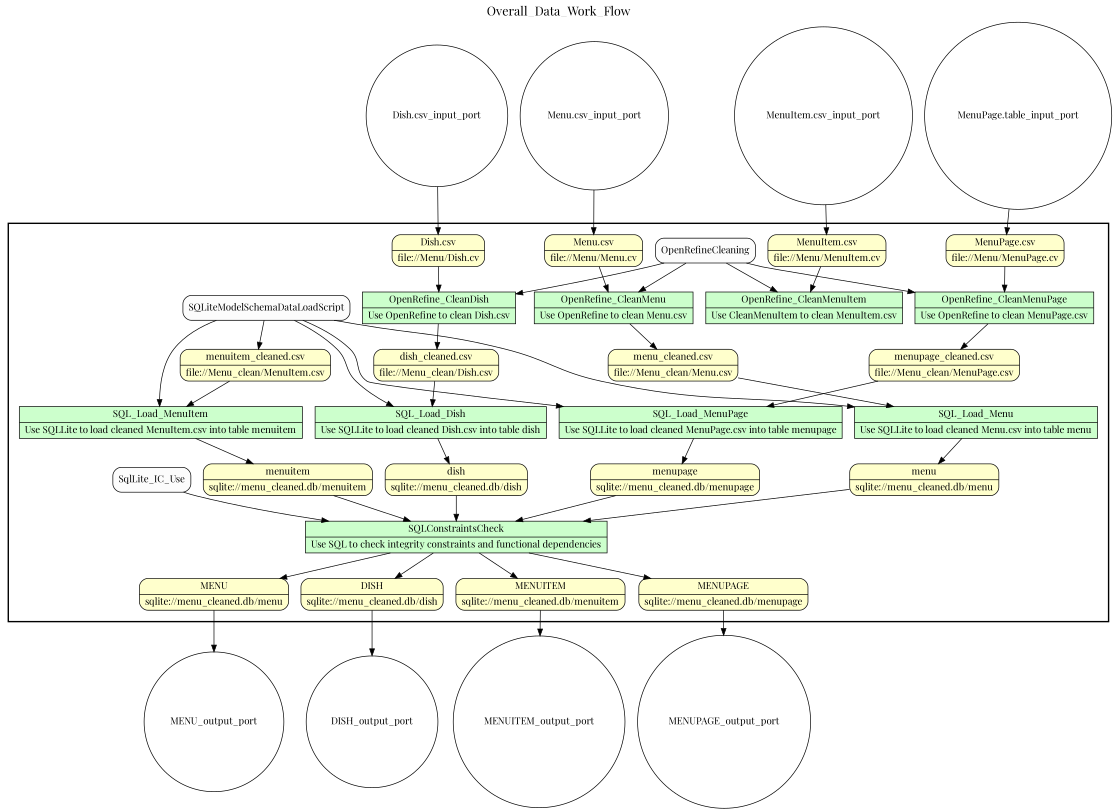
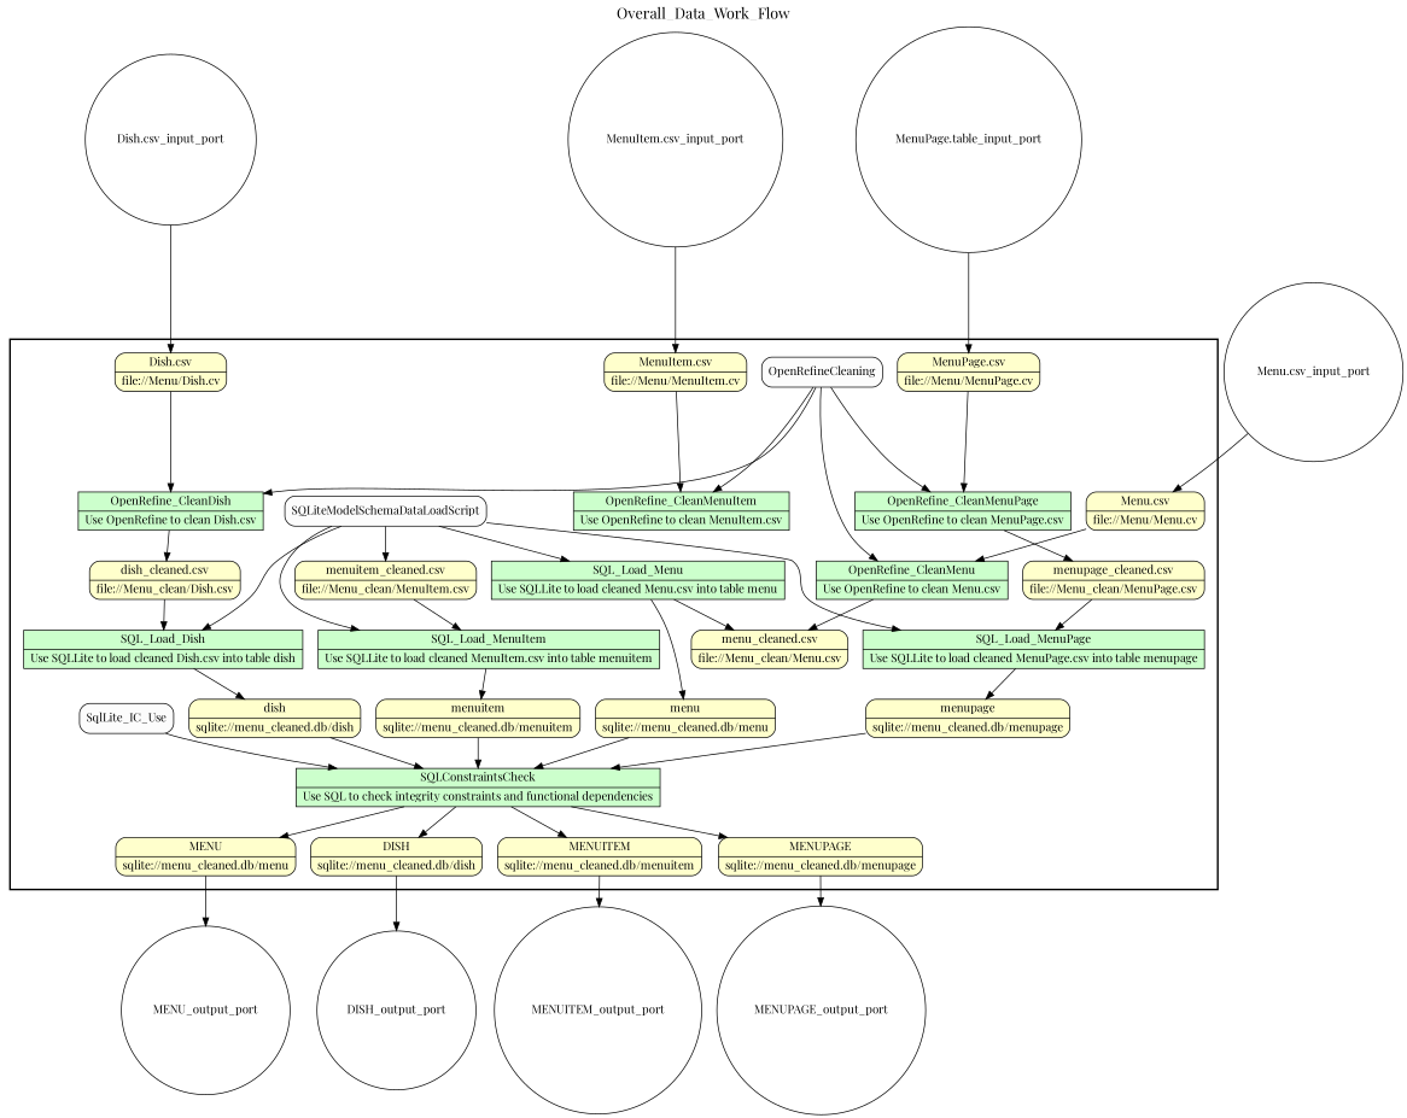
  digraph {
    fontname="Playfair Display"
    fontsize=18
    label=Overall_Data_Work_Flow
    labelloc=t
    rankdir=TB
    node [fillcolor="#FFFFCC" fontname="Playfair Display" peripheries=1 rankdir=LR shape=record style="rounded,filled"]
    edge [fontname="Playfair Display"]
    n1 [fillcolor="#CCFFCC" label="{<f0> OpenRefine_CleanMenu |<f1> Use OpenRefine to clean Menu.csv}" style=filled]
    n2 [label="{<f0> menu_cleaned.csv |<f1> file\://Menu_clean/Menu.csv}"]
    n3 [fillcolor="#CCFFCC" label="{<f0> OpenRefine_CleanDish |<f1> Use OpenRefine to clean Dish.csv}" style=filled]
    n4 [label="{<f0> dish_cleaned.csv |<f1> file\://Menu_clean/Dish.csv}"]
-   n5 [fillcolor="#CCFFCC" label="{<f0> OpenRefine_CleanMenuItem |<f1> Use CleanMenuItem to clean MenuItem.csv}" style=filled]
+   n5 [fillcolor="#CCFFCC" label="{<f0> OpenRefine_CleanMenuItem |<f1> Use OpenRefine to clean MenuItem.csv}" style=filled]
    n6 [label="{<f0> menuitem_cleaned.csv |<f1> file\://Menu_clean/MenuItem.csv}"]
    n7 [fillcolor="#CCFFCC" label="{<f0> OpenRefine_CleanMenuPage |<f1> Use OpenRefine to clean MenuPage.csv}" style=filled]
    n8 [label="{<f0> menupage_cleaned.csv |<f1> file\://Menu_clean/MenuPage.csv}"]
    n9 [fillcolor="#CCFFCC" label="{<f0> SQL_Load_Menu |<f1> Use SQLLite to load cleaned Menu.csv into table menu}" style=filled]
    n10 [label="{<f0> menu |<f1> sqlite\://menu_cleaned.db/menu}"]
    n11 [fillcolor="#CCFFCC" label="{<f0> SQL_Load_Dish |<f1> Use SQLLite to load cleaned Dish.csv into table dish}" style=filled]
    n12 [label="{<f0> dish |<f1> sqlite\://menu_cleaned.db/dish}"]
    n13 [fillcolor="#CCFFCC" label="{<f0> SQL_Load_MenuItem |<f1> Use SQLLite to load cleaned MenuItem.csv into table menuitem}" style=filled]
    n14 [label="{<f0> menuitem |<f1> sqlite\://menu_cleaned.db/menuitem}"]
    n15 [fillcolor="#CCFFCC" label="{<f0> SQL_Load_MenuPage |<f1> Use SQLLite to load cleaned MenuPage.csv into table menupage}" style=filled]
    n16 [label="{<f0> menupage |<f1> sqlite\://menu_cleaned.db/menupage}"]
    n17 [fillcolor="#CCFFCC" label="{<f0> SQLConstraintsCheck |<f1> Use SQL to check integrity constraints and functional dependencies}" style=filled]
    n18 [label="{<f0> MENU |<f1> sqlite\://menu_cleaned.db/menu}"]
    n19 [label="{<f0> DISH |<f1> sqlite\://menu_cleaned.db/dish}"]
    n20 [label="{<f0> MENUITEM |<f1> sqlite\://menu_cleaned.db/menuitem}"]
    n21 [label="{<f0> MENUPAGE |<f1> sqlite\://menu_cleaned.db/menupage}"]
    n22 [label="{<f0> Menu.csv |<f1> file\://Menu/Menu.cv}"]
    n23 [label="{<f0> Dish.csv |<f1> file\://Menu/Dish.cv}"]
    n24 [label="{<f0> MenuItem.csv |<f1> file\://Menu/MenuItem.cv}"]
    n25 [label="{<f0> MenuPage.csv |<f1> file\://Menu/MenuPage.cv}"]
    OpenRefineCleaning [fillcolor="#FCFCFC" shape=box rankdir=""]
    SQLiteModelSchemaDataLoadScript [fillcolor="#FCFCFC" shape=box rankdir=""]
    n28 [fillcolor="#FCFCFC" label=SqlLite_IC_Use shape=box rankdir=""]
    MENU_output_port [fillcolor="#FFFFFF" shape=circle width=0.2 rankdir=""]
    DISH_output_port [fillcolor="#FFFFFF" shape=circle width=0.2 rankdir=""]
    MENUITEM_output_port [fillcolor="#FFFFFF" shape=circle width=0.2 rankdir=""]
    MENUPAGE_output_port [fillcolor="#FFFFFF" shape=circle width=0.2 rankdir=""]
    "Menu.csv_input_port" [fillcolor="#FFFFFF" shape=circle width=0.2 rankdir=""]
    "Dish.csv_input_port" [fillcolor="#FFFFFF" shape=circle width=0.2 rankdir=""]
    "MenuItem.csv_input_port" [fillcolor="#FFFFFF" shape=circle width=0.2 rankdir=""]
    n36 [fillcolor="#FFFFFF" label="MenuPage.table_input_port" shape=circle width=0.2 rankdir=""]
    subgraph cluster_1 {
      color=black
      label=""
      penwidth=2
      subgraph cluster_2 {
        color=black
        label=""
        penwidth=0
        n1
        n2
        n3
        n4
        n5
        n6
        n7
        n8
        n9
        n10
        n11
        n12
        n13
        n14
        n15
        n16
        n17
        n18
        n19
        n20
        n21
        n22
        n23
        n24
        n25
        OpenRefineCleaning
        SQLiteModelSchemaDataLoadScript
        n28
      }
    }
    n1 -> n2
-   n2 -> n9
+   n9 -> n2
    n3 -> n4
    n4 -> n11
    n6 -> n13
    n7 -> n8
    n8 -> n15
    n9 -> n10
    n10 -> n17
    n11 -> n12
    n12 -> n17
    n13 -> n14
    n14 -> n17
    n15 -> n16
    n16 -> n17
    n17 -> n18
    n17 -> n19
    n17 -> n20
    n17 -> n21
    n18 -> MENU_output_port
    n19 -> DISH_output_port
    n20 -> MENUITEM_output_port
    n21 -> MENUPAGE_output_port
    n22 -> n1
    n23 -> n3
    n24 -> n5
    n25 -> n7
    OpenRefineCleaning -> n1
    OpenRefineCleaning -> n3
    OpenRefineCleaning -> n5
    OpenRefineCleaning -> n7
    SQLiteModelSchemaDataLoadScript -> n6
    SQLiteModelSchemaDataLoadScript -> n9
    SQLiteModelSchemaDataLoadScript -> n11
    SQLiteModelSchemaDataLoadScript -> n13
    SQLiteModelSchemaDataLoadScript -> n15
    n28 -> n17
    "Menu.csv_input_port" -> n22
    "Dish.csv_input_port" -> n23
    "MenuItem.csv_input_port" -> n24
    n36 -> n25
  }
